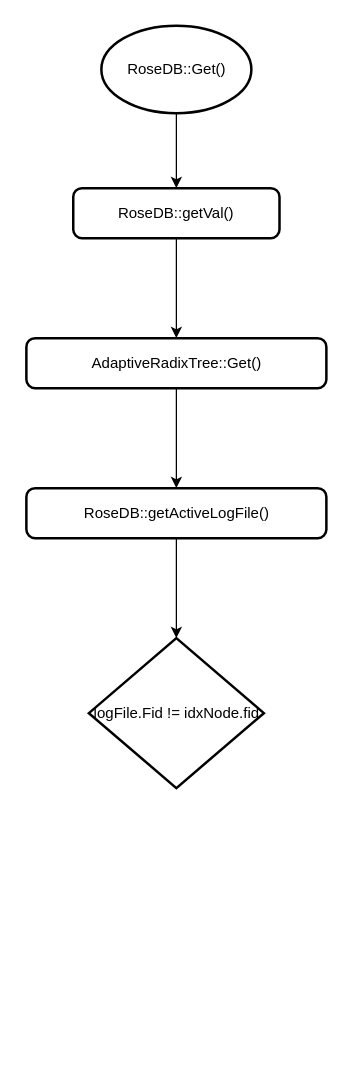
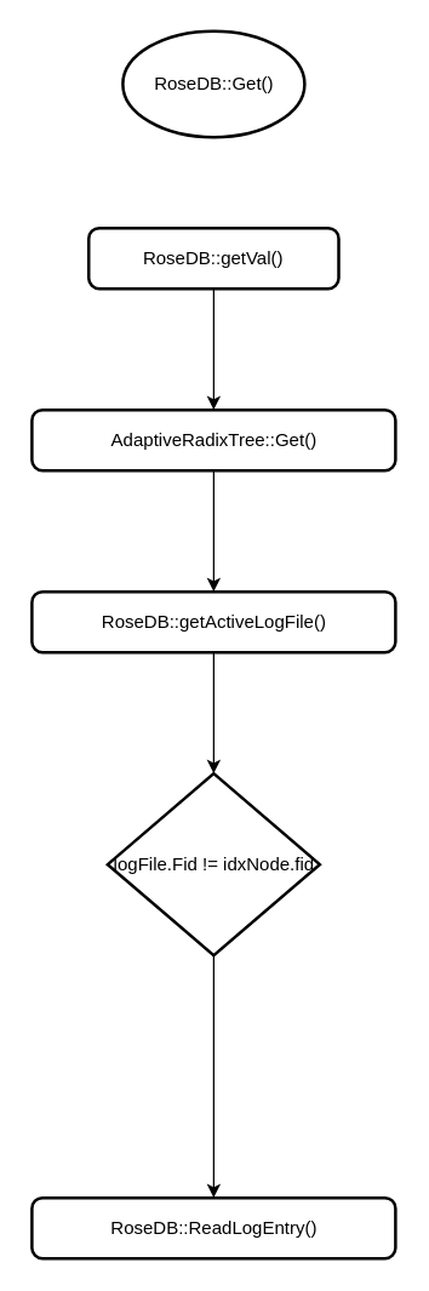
  <mxCell id="0" />
  <mxCell id="1" parent="0" />
- <mxCell id="2" style="edgeStyle=orthogonalEdgeStyle;rounded=0;orthogonalLoop=1;jettySize=auto;html=1;entryX=0.5;entryY=0;entryDx=0;entryDy=0;" edge="1" parent="1" source="3" target="5"><mxGeometry relative="1" as="geometry" /></mxCell>
  <mxCell id="3" value="RoseDB::Get()" style="strokeWidth=2;html=1;shape=mxgraph.flowchart.start_1;whiteSpace=wrap;" vertex="1" parent="1"><mxGeometry x="80.5" y="20" width="120" height="70" as="geometry" /></mxCell>
  <mxCell id="4" style="edgeStyle=orthogonalEdgeStyle;rounded=0;orthogonalLoop=1;jettySize=auto;html=1;entryX=0.5;entryY=0;entryDx=0;entryDy=0;" edge="1" parent="1" source="5" target="7"><mxGeometry relative="1" as="geometry" /></mxCell>
  <mxCell id="5" value="RoseDB::getVal()" style="rounded=1;whiteSpace=wrap;html=1;absoluteArcSize=1;arcSize=14;strokeWidth=2;" vertex="1" parent="1"><mxGeometry x="58" y="150" width="165" height="40" as="geometry" /></mxCell>
  <mxCell id="6" style="edgeStyle=orthogonalEdgeStyle;rounded=0;orthogonalLoop=1;jettySize=auto;html=1;" edge="1" parent="1" source="7" target="9"><mxGeometry relative="1" as="geometry" /></mxCell>
  <mxCell id="7" value="AdaptiveRadixTree::Get()" style="rounded=1;whiteSpace=wrap;html=1;absoluteArcSize=1;arcSize=14;strokeWidth=2;" vertex="1" parent="1"><mxGeometry x="20.5" y="270" width="240" height="40" as="geometry" /></mxCell>
  <mxCell id="8" style="edgeStyle=orthogonalEdgeStyle;rounded=0;orthogonalLoop=1;jettySize=auto;html=1;entryX=0.5;entryY=0;entryDx=0;entryDy=0;entryPerimeter=0;" edge="1" parent="1" source="9" target="11"><mxGeometry relative="1" as="geometry" /></mxCell>
  <mxCell id="9" value="RoseDB::getActiveLogFile()" style="rounded=1;whiteSpace=wrap;html=1;absoluteArcSize=1;arcSize=14;strokeWidth=2;" vertex="1" parent="1"><mxGeometry x="20.5" y="390" width="240" height="40" as="geometry" /></mxCell>
+ <mxCell id="10" style="edgeStyle=orthogonalEdgeStyle;rounded=0;orthogonalLoop=1;jettySize=auto;html=1;entryX=0.5;entryY=0;entryDx=0;entryDy=0;" edge="1" parent="1" source="11" target="12"><mxGeometry relative="1" as="geometry" /></mxCell>
  <mxCell id="11" value="logFile.Fid != idxNode.fid" style="strokeWidth=2;html=1;shape=mxgraph.flowchart.decision;whiteSpace=wrap;" vertex="1" parent="1"><mxGeometry x="70.5" y="510" width="140" height="120" as="geometry" /></mxCell>
+ <mxCell id="12" value="RoseDB::ReadLogEntry()" style="rounded=1;whiteSpace=wrap;html=1;absoluteArcSize=1;arcSize=14;strokeWidth=2;" vertex="1" parent="1"><mxGeometry x="20.5" y="790" width="240" height="40" as="geometry" /></mxCell>
